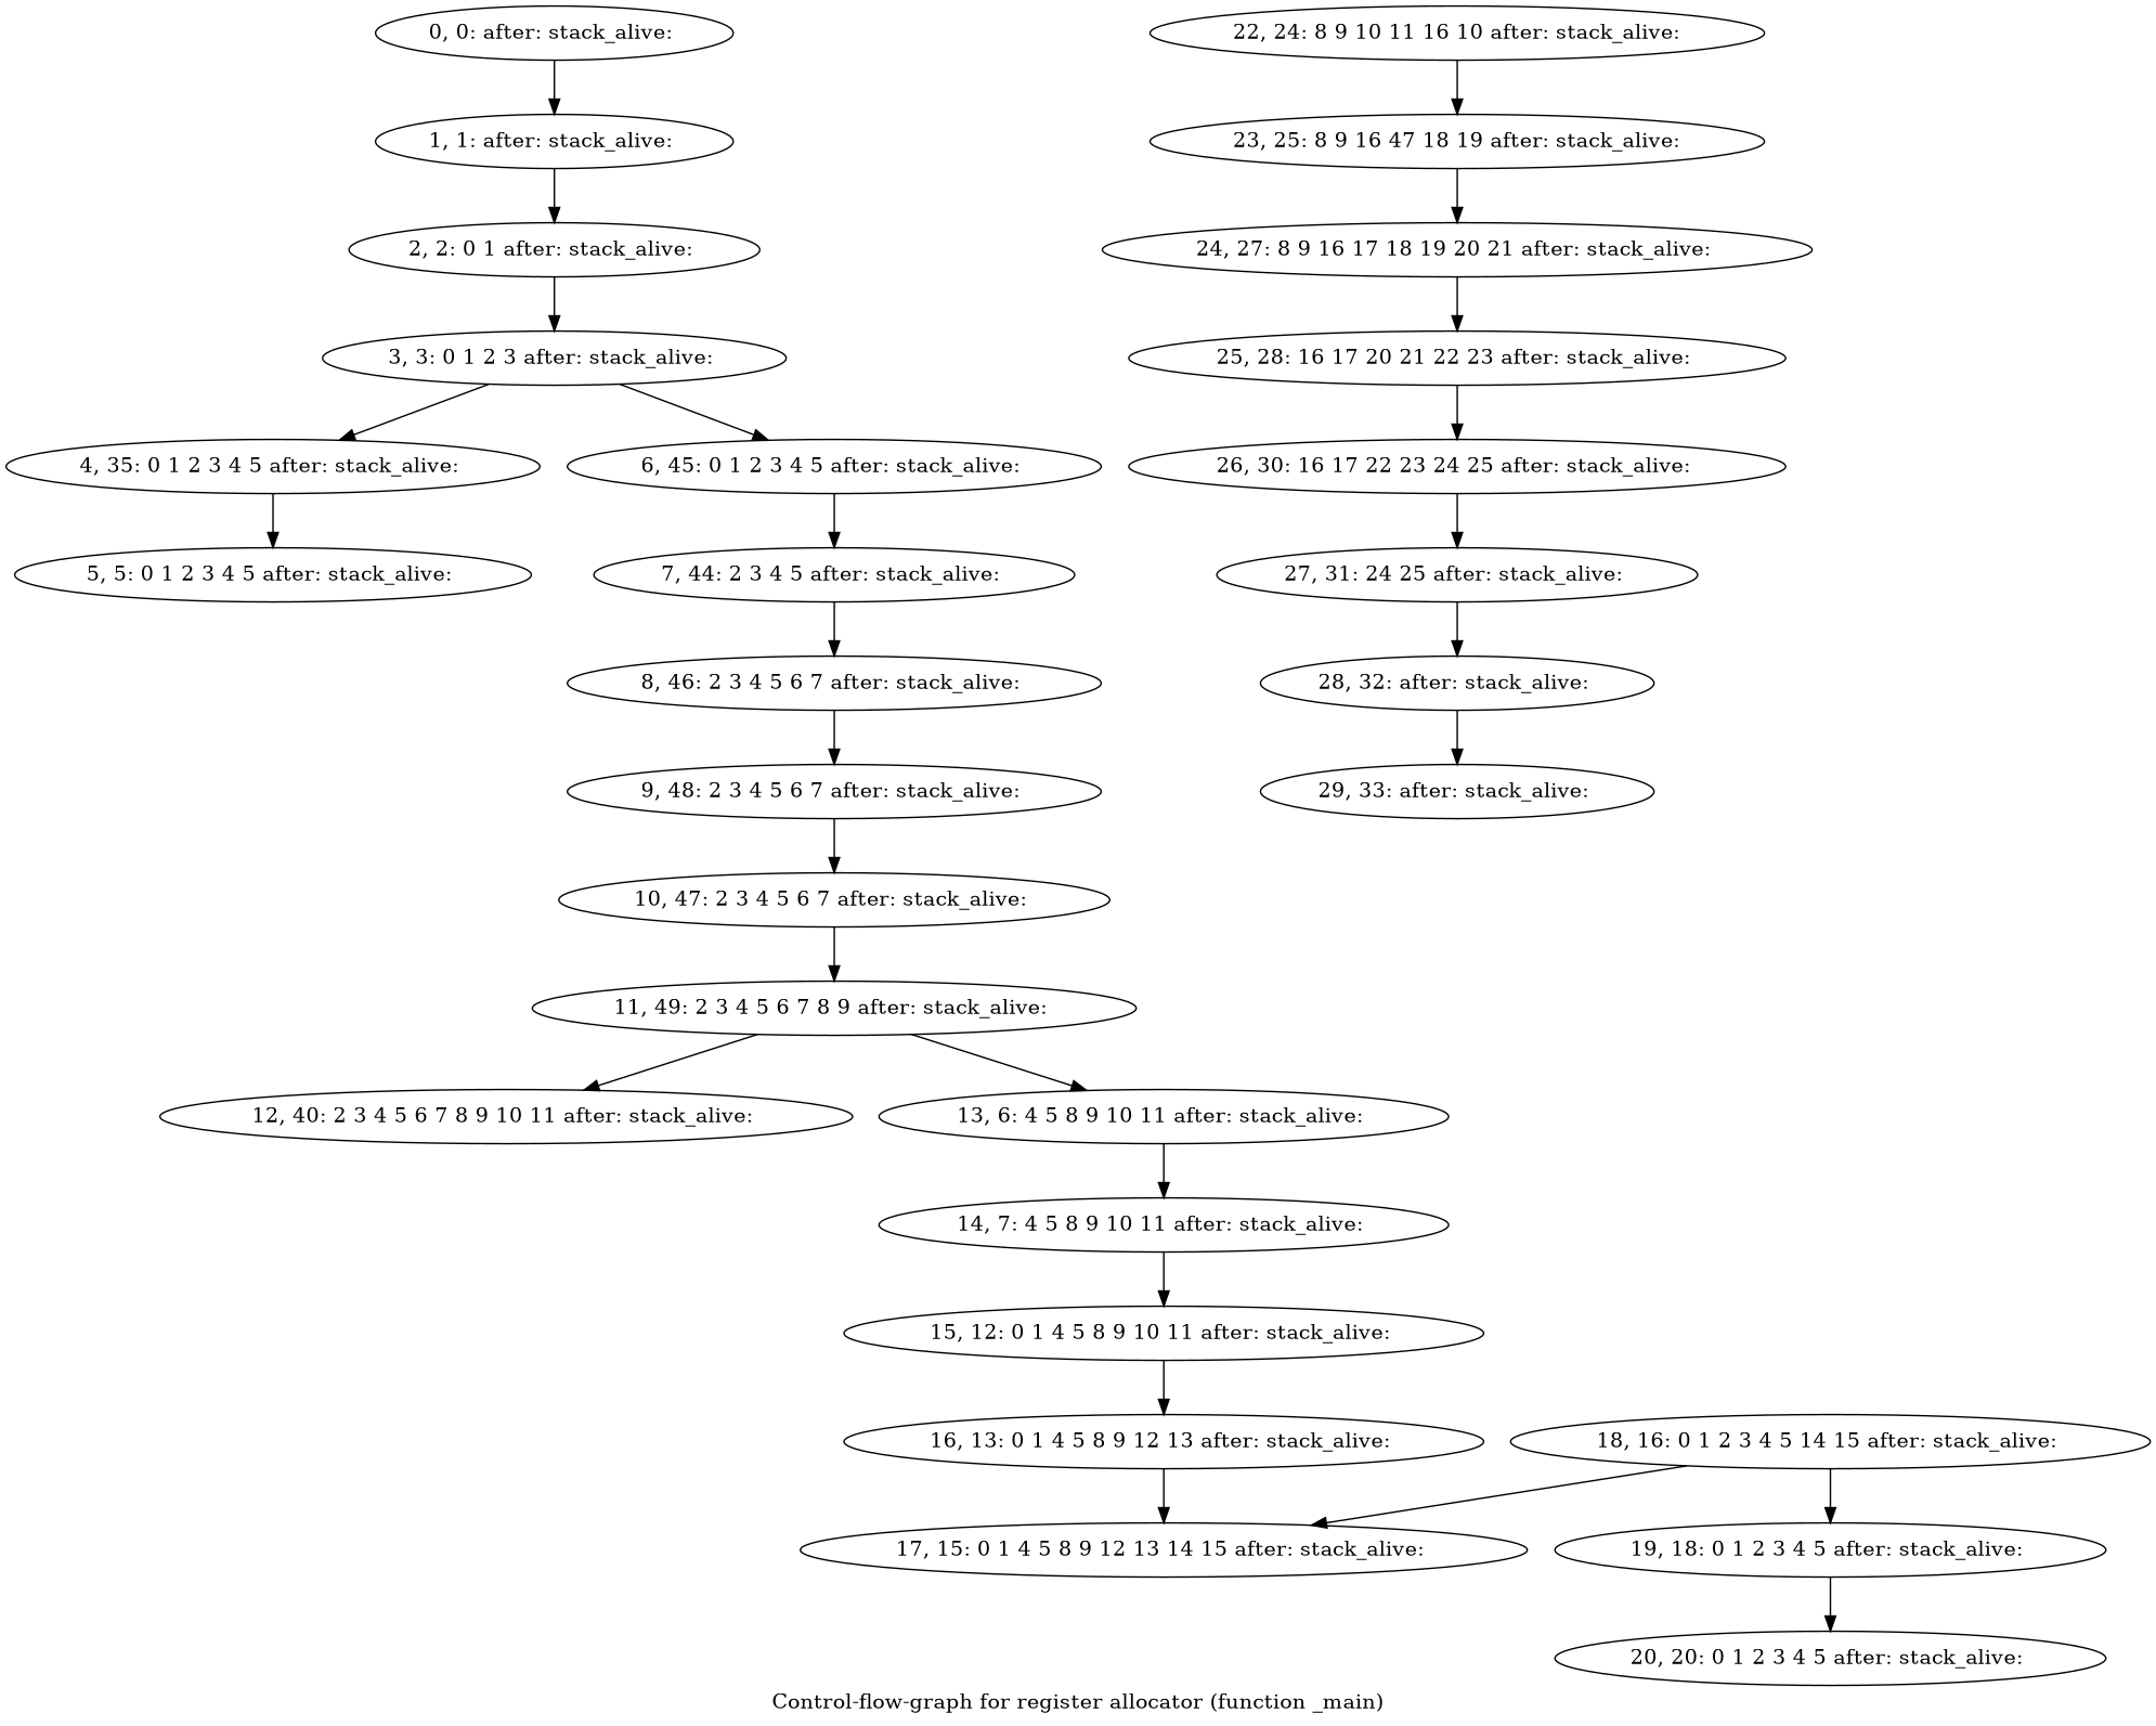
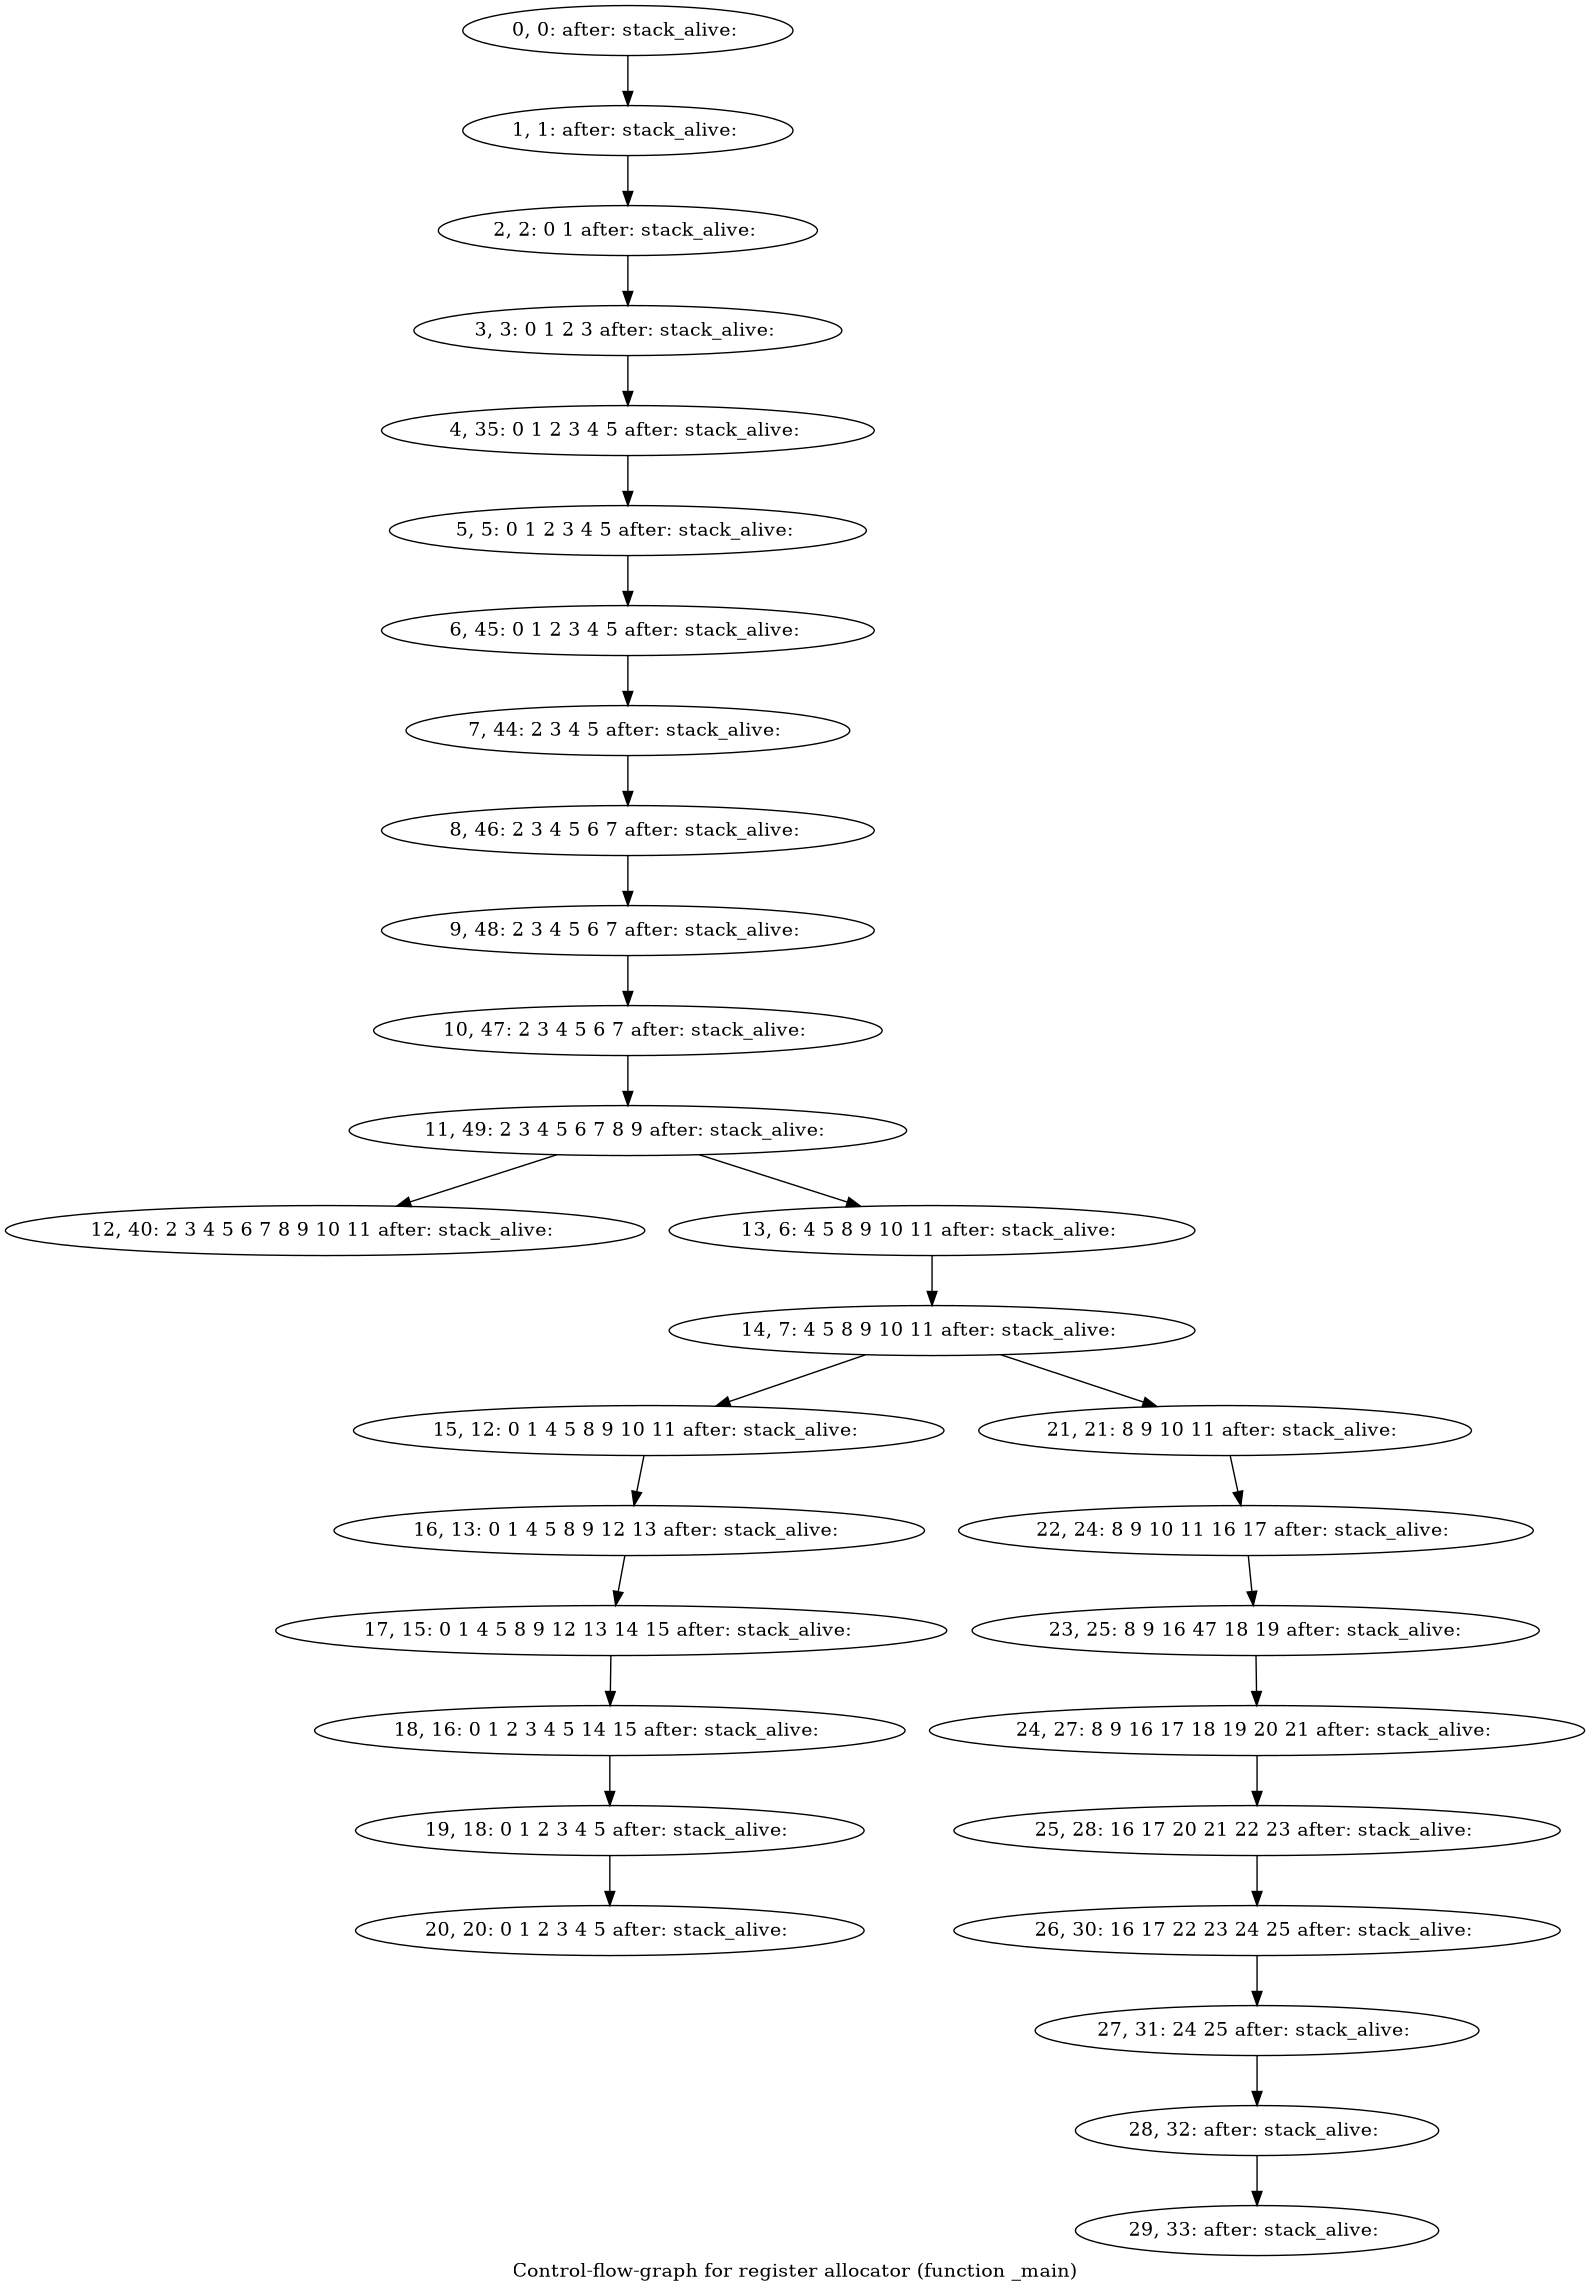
  digraph {
    label="Control-flow-graph for register allocator (function _main)"
    n1 [label="0, 0: after: stack_alive: "]
    n2 [label="1, 1: after: stack_alive: "]
    n3 [label="2, 2: 0 1 after: stack_alive: "]
    n4 [label="3, 3: 0 1 2 3 after: stack_alive: "]
    n5 [label="4, 35: 0 1 2 3 4 5 after: stack_alive: "]
    n6 [label="5, 5: 0 1 2 3 4 5 after: stack_alive: "]
    n7 [label="6, 45: 0 1 2 3 4 5 after: stack_alive: "]
    n8 [label="7, 44: 2 3 4 5 after: stack_alive: "]
    n9 [label="8, 46: 2 3 4 5 6 7 after: stack_alive: "]
    n10 [label="9, 48: 2 3 4 5 6 7 after: stack_alive: "]
    n11 [label="10, 47: 2 3 4 5 6 7 after: stack_alive: "]
    n12 [label="11, 49: 2 3 4 5 6 7 8 9 after: stack_alive: "]
    n13 [label="12, 40: 2 3 4 5 6 7 8 9 10 11 after: stack_alive: "]
    n14 [label="13, 6: 4 5 8 9 10 11 after: stack_alive: "]
    n15 [label="14, 7: 4 5 8 9 10 11 after: stack_alive: "]
    n16 [label="15, 12: 0 1 4 5 8 9 10 11 after: stack_alive: "]
+   n17 [label="21, 21: 8 9 10 11 after: stack_alive: "]
    n18 [label="16, 13: 0 1 4 5 8 9 12 13 after: stack_alive: "]
-   n19 [label="22, 24: 8 9 10 11 16 10 after: stack_alive:"]
+   n19 [label="22, 24: 8 9 10 11 16 17 after: stack_alive: "]
    n20 [label="17, 15: 0 1 4 5 8 9 12 13 14 15 after: stack_alive: "]
    n21 [label="18, 16: 0 1 2 3 4 5 14 15 after: stack_alive: "]
    n22 [label="19, 18: 0 1 2 3 4 5 after: stack_alive: "]
    n23 [label="20, 20: 0 1 2 3 4 5 after: stack_alive: "]
    n24 [label="23, 25: 8 9 16 47 18 19 after: stack_alive:"]
    n25 [label="24, 27: 8 9 16 17 18 19 20 21 after: stack_alive: "]
    n26 [label="25, 28: 16 17 20 21 22 23 after: stack_alive: "]
    n27 [label="26, 30: 16 17 22 23 24 25 after: stack_alive: "]
    n28 [label="27, 31: 24 25 after: stack_alive: "]
    n29 [label="28, 32: after: stack_alive: "]
    n30 [label="29, 33: after: stack_alive: "]
    n1 -> n2
    n2 -> n3
    n3 -> n4
    n4 -> n5
    n5 -> n6
-   n4 -> n7
+   n6 -> n7
    n7 -> n8
    n8 -> n9
    n9 -> n10
    n10 -> n11
    n11 -> n12
    n12 -> n13
    n12 -> n14
    n14 -> n15
    n15 -> n16
+   n15 -> n17
    n16 -> n18
+   n17 -> n19
    n18 -> n20
    n19 -> n24
-   n21 -> n20
+   n20 -> n21
    n21 -> n22
    n22 -> n23
    n24 -> n25
    n25 -> n26
    n26 -> n27
    n27 -> n28
    n28 -> n29
    n29 -> n30
  }
